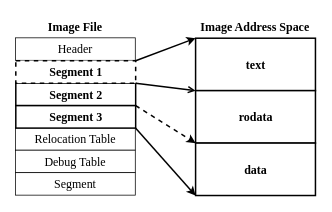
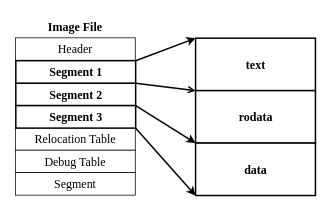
  <mxCell id="0" />
  <mxCell id="1" parent="0" />
  <mxCell id="2" value="&lt;font style=&quot;font-size: 16px;&quot; face=&quot;LMRoman10-Regular&quot;&gt;&lt;b&gt;text&lt;/b&gt;&lt;/font&gt;" style="rounded=0;whiteSpace=wrap;html=1;strokeWidth=2;" parent="1" vertex="1"><mxGeometry x="260.5" y="50.5" width="160" height="70" as="geometry" /></mxCell>
  <mxCell id="3" value="&lt;font style=&quot;font-size: 16px;&quot; face=&quot;LMRoman10-Regular&quot;&gt;&lt;b&gt;rodata&lt;/b&gt;&lt;/font&gt;" style="rounded=0;whiteSpace=wrap;html=1;strokeWidth=2;" parent="1" vertex="1"><mxGeometry x="260.5" y="120.5" width="160" height="70" as="geometry" /></mxCell>
  <mxCell id="4" value="&lt;font style=&quot;font-size: 16px;&quot; face=&quot;LMRoman10-Regular&quot;&gt;&lt;b&gt;data&lt;/b&gt;&lt;/font&gt;" style="rounded=0;whiteSpace=wrap;html=1;strokeWidth=2;" parent="1" vertex="1"><mxGeometry x="260.5" y="190.5" width="160" height="70" as="geometry" /></mxCell>
  <mxCell id="5" value="&lt;font style=&quot;font-size: 16px;&quot; face=&quot;LMRoman10-Regular&quot;&gt;Header&lt;/font&gt;" style="rounded=0;whiteSpace=wrap;html=1;" parent="1" vertex="1"><mxGeometry x="20" y="50" width="160" height="30" as="geometry" /></mxCell>
  <mxCell id="6" value="&lt;b&gt;&lt;span style=&quot;font-family: LMRoman10-Regular; font-size: 16px;&quot;&gt;Segment&lt;/span&gt;&lt;font style=&quot;font-size: 16px;&quot; face=&quot;LMRoman10-Regular&quot;&gt;&amp;nbsp;2&lt;/font&gt;&lt;/b&gt;" style="rounded=0;whiteSpace=wrap;html=1;strokeWidth=2;" parent="1" vertex="1"><mxGeometry x="20.5" y="110.5" width="160" height="30" as="geometry" /></mxCell>
  <mxCell id="7" value="&lt;font style=&quot;font-size: 16px;&quot; face=&quot;LMRoman10-Regular&quot;&gt;Relocation Table&lt;br&gt;&lt;/font&gt;" style="rounded=0;whiteSpace=wrap;html=1;" parent="1" vertex="1"><mxGeometry x="20" y="170" width="160" height="30" as="geometry" /></mxCell>
  <mxCell id="8" value="&lt;font style=&quot;font-size: 16px;&quot; face=&quot;LMRoman10-Regular&quot;&gt;Debug Table&lt;br&gt;&lt;/font&gt;" style="rounded=0;whiteSpace=wrap;html=1;" parent="1" vertex="1"><mxGeometry x="20" y="200" width="160" height="30" as="geometry" /></mxCell>
  <mxCell id="9" value="&lt;font style=&quot;font-size: 16px;&quot; face=&quot;LMRoman10-Regular&quot;&gt;Segment&lt;br&gt;&lt;/font&gt;" style="rounded=0;whiteSpace=wrap;html=1;" parent="1" vertex="1"><mxGeometry x="20" y="230" width="160" height="30" as="geometry" /></mxCell>
  <mxCell id="10" value="" style="endArrow=classic;html=1;rounded=0;fontFamily=LMRoman10-Regular;fontSize=16;fontColor=default;entryX=0;entryY=0;entryDx=0;entryDy=0;exitX=1;exitY=0;exitDx=0;exitDy=0;endFill=1;strokeWidth=2;" parent="1" source="17" target="2" edge="1"><mxGeometry width="50" height="50" relative="1" as="geometry"><mxPoint x="210" y="70" as="sourcePoint" /><mxPoint x="230" y="30" as="targetPoint" /></mxGeometry></mxCell>
  <mxCell id="11" value="" style="endArrow=open;html=1;rounded=0;fontFamily=LMRoman10-Regular;fontSize=16;fontColor=default;exitX=1;exitY=0;exitDx=0;exitDy=0;entryX=0;entryY=0;entryDx=0;entryDy=0;endFill=1;strokeWidth=2;" parent="1" source="6" target="3" edge="1"><mxGeometry width="50" height="50" relative="1" as="geometry"><mxPoint x="340" y="160" as="sourcePoint" /><mxPoint x="390" y="110" as="targetPoint" /></mxGeometry></mxCell>
- <mxCell id="12" value="" style="endArrow=classic;html=1;rounded=0;fontFamily=LMRoman10-Regular;fontSize=16;fontColor=default;exitX=1;exitY=0;exitDx=0;exitDy=0;entryX=0;entryY=1;entryDx=0;entryDy=0;endFill=1;strokeWidth=2;dashed=1;" parent="1" source="16" target="3" edge="1"><mxGeometry width="50" height="50" relative="1" as="geometry"><mxPoint x="340" y="160" as="sourcePoint" /><mxPoint x="390" y="110" as="targetPoint" /></mxGeometry></mxCell>
+ <mxCell id="12" value="" style="endArrow=classic;html=1;rounded=0;fontFamily=LMRoman10-Regular;fontSize=16;fontColor=default;exitX=1;exitY=0;exitDx=0;exitDy=0;entryX=0;entryY=1;entryDx=0;entryDy=0;endFill=1;strokeWidth=2;" parent="1" source="16" target="3" edge="1"><mxGeometry width="50" height="50" relative="1" as="geometry"><mxPoint x="340" y="160" as="sourcePoint" /><mxPoint x="390" y="110" as="targetPoint" /></mxGeometry></mxCell>
  <mxCell id="13" value="" style="endArrow=classic;html=1;rounded=0;fontFamily=LMRoman10-Regular;fontSize=16;fontColor=default;exitX=1;exitY=0;exitDx=0;exitDy=0;entryX=0;entryY=1;entryDx=0;entryDy=0;endFill=1;strokeWidth=2;" parent="1" source="7" target="4" edge="1"><mxGeometry width="50" height="50" relative="1" as="geometry"><mxPoint x="340" y="160" as="sourcePoint" /><mxPoint x="390" y="110" as="targetPoint" /></mxGeometry></mxCell>
- <mxCell id="14" value="&lt;b&gt;Image Address Space&lt;/b&gt;" style="text;html=1;strokeColor=none;fillColor=none;align=center;verticalAlign=middle;whiteSpace=wrap;rounded=0;fontFamily=LMRoman10-Regular;fontSize=16;fontColor=default;" parent="1" vertex="1"><mxGeometry x="260" y="20" width="160" height="30" as="geometry" /></mxCell>
  <mxCell id="15" value="&lt;b&gt;Image File&lt;/b&gt;" style="text;html=1;strokeColor=none;fillColor=none;align=center;verticalAlign=middle;whiteSpace=wrap;rounded=0;fontFamily=LMRoman10-Regular;fontSize=16;fontColor=default;" parent="1" vertex="1"><mxGeometry x="20" y="20" width="160" height="30" as="geometry" /></mxCell>
  <mxCell id="16" value="&lt;b&gt;&lt;span style=&quot;font-family: LMRoman10-Regular; font-size: 16px;&quot;&gt;Segment&lt;/span&gt;&lt;font style=&quot;font-size: 16px;&quot; face=&quot;LMRoman10-Regular&quot;&gt;&amp;nbsp;3&lt;/font&gt;&lt;/b&gt;" style="rounded=0;whiteSpace=wrap;html=1;strokeWidth=2;" parent="1" vertex="1"><mxGeometry x="20.5" y="140.5" width="160" height="30" as="geometry" /></mxCell>
- <mxCell id="17" value="&lt;font style=&quot;font-size: 16px;&quot; face=&quot;LMRoman10-Regular&quot;&gt;&lt;b&gt;Segment 1&lt;/b&gt;&lt;/font&gt;" style="rounded=0;whiteSpace=wrap;html=1;strokeWidth=2;dashed=1;" parent="1" vertex="1"><mxGeometry x="20.5" y="80.5" width="160" height="30" as="geometry" /></mxCell>
+ <mxCell id="17" value="&lt;font style=&quot;font-size: 16px;&quot; face=&quot;LMRoman10-Regular&quot;&gt;&lt;b&gt;Segment 1&lt;/b&gt;&lt;/font&gt;" style="rounded=0;whiteSpace=wrap;html=1;strokeWidth=2;" parent="1" vertex="1"><mxGeometry x="20.5" y="80.5" width="160" height="30" as="geometry" /></mxCell>
